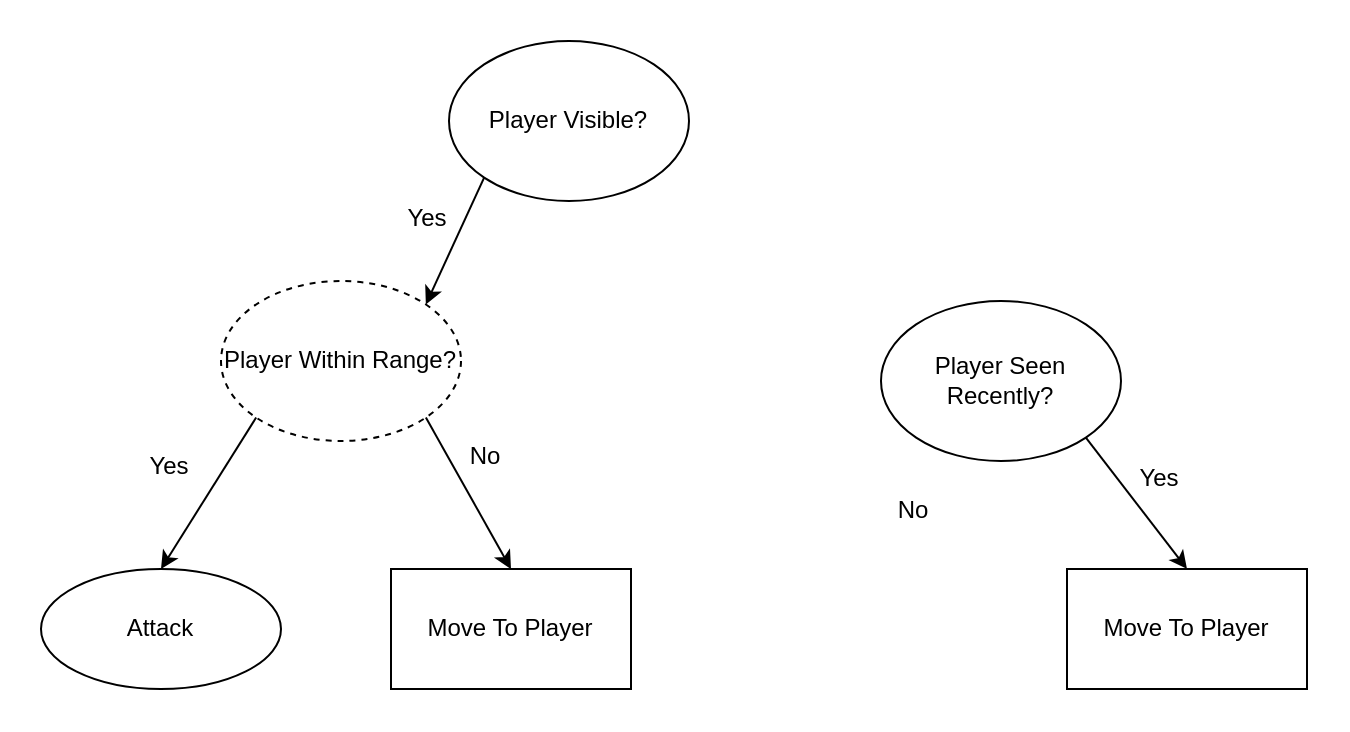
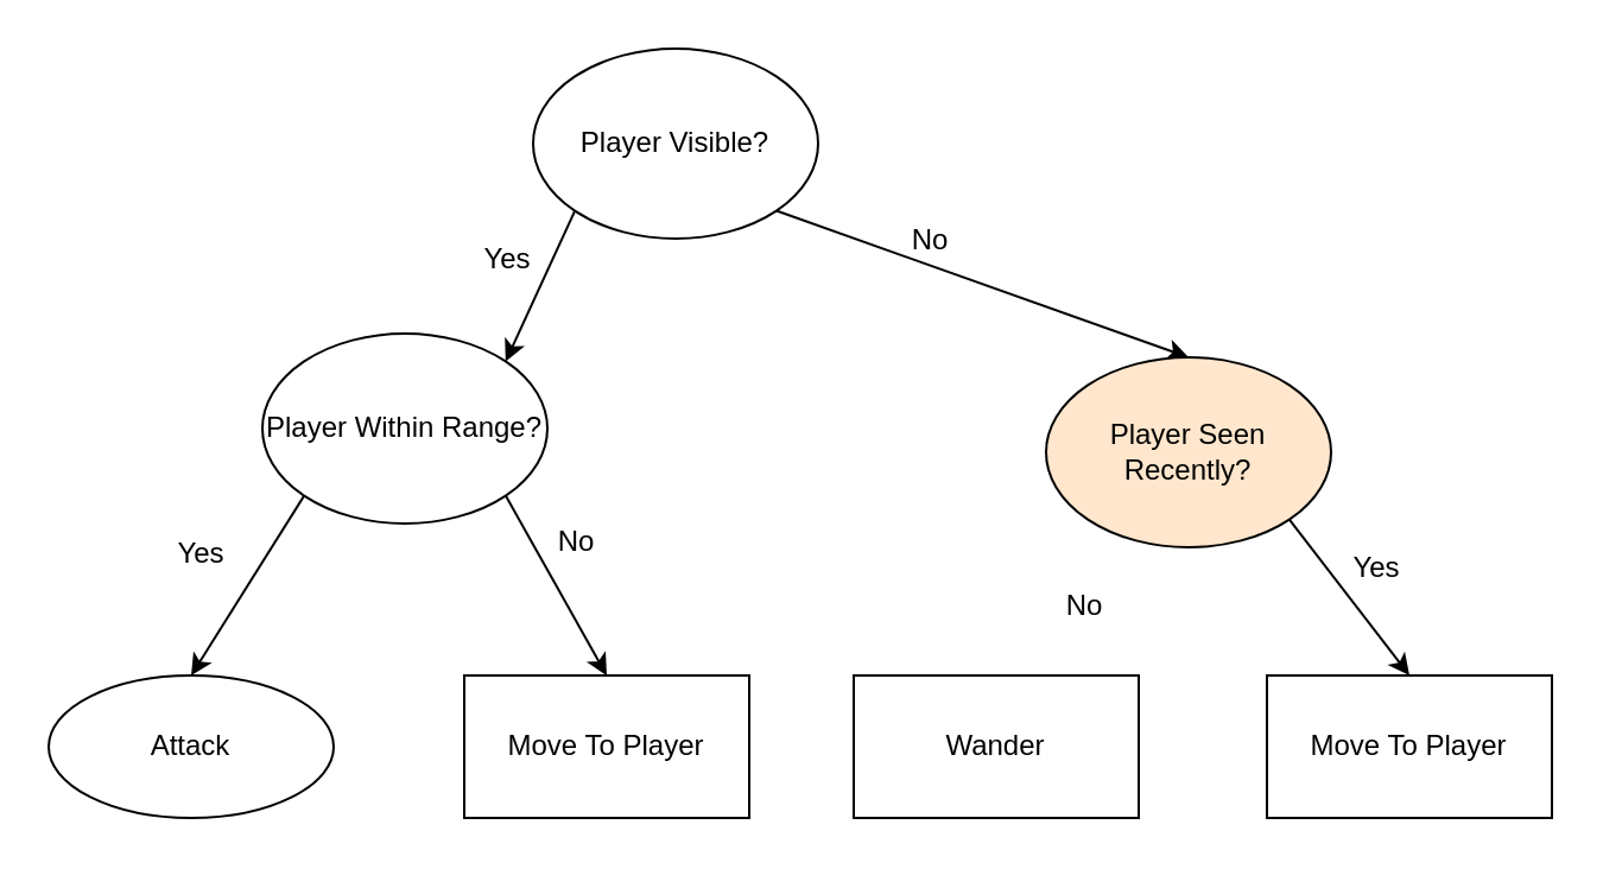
  <mxCell id="0" />
  <mxCell id="1" parent="0" />
  <mxCell id="2" value="Player Visible?" style="ellipse;whiteSpace=wrap;html=1;" parent="1" vertex="1"><mxGeometry x="224" y="20" width="120" height="80" as="geometry" /></mxCell>
- <mxCell id="5" value="Player Within Range?" style="ellipse;whiteSpace=wrap;html=1;dashed=1;" parent="1" vertex="1"><mxGeometry x="110" y="140" width="120" height="80" as="geometry" /></mxCell>
+ <mxCell id="3" value="" style="endArrow=classic;html=1;exitX=1;exitY=1;exitDx=0;exitDy=0;entryX=0.5;entryY=0;entryDx=0;entryDy=0;" parent="1" source="2" target="15" edge="1"><mxGeometry width="50" height="50" relative="1" as="geometry"><mxPoint x="352" y="452" as="sourcePoint" /><mxPoint x="407" y="139" as="targetPoint" /></mxGeometry></mxCell>
+ <mxCell id="4" value="No" style="text;html=1;align=center;verticalAlign=middle;resizable=0;points=[];" vertex="1" connectable="0" parent="3"><mxGeometry x="-0.538" y="-2" relative="1" as="geometry"><mxPoint x="23.73" y="-4.57" as="offset" /></mxGeometry></mxCell>
+ <mxCell id="5" value="Player Within Range?" style="ellipse;whiteSpace=wrap;html=1;" parent="1" vertex="1"><mxGeometry x="110" y="140" width="120" height="80" as="geometry" /></mxCell>
  <mxCell id="6" value="" style="endArrow=classic;html=1;exitX=0;exitY=1;exitDx=0;exitDy=0;entryX=1;entryY=0;entryDx=0;entryDy=0;" parent="1" source="2" target="5" edge="1"><mxGeometry width="50" height="50" relative="1" as="geometry"><mxPoint x="351" y="452" as="sourcePoint" /><mxPoint x="401" y="402" as="targetPoint" /></mxGeometry></mxCell>
  <mxCell id="7" value="Yes" style="text;html=1;align=center;verticalAlign=middle;resizable=0;points=[];" vertex="1" connectable="0" parent="6"><mxGeometry x="-0.293" y="-1" relative="1" as="geometry"><mxPoint x="-18.15" y="-2.01" as="offset" /></mxGeometry></mxCell>
+ <mxCell id="8" value="Wander" style="rounded=0;whiteSpace=wrap;html=1;" parent="1" vertex="1"><mxGeometry x="359" y="284" width="120" height="60" as="geometry" /></mxCell>
  <mxCell id="9" value="" style="endArrow=classic;html=1;exitX=0;exitY=1;exitDx=0;exitDy=0;entryX=0.5;entryY=0;entryDx=0;entryDy=0;" parent="1" source="5" target="11" edge="1"><mxGeometry width="50" height="50" relative="1" as="geometry"><mxPoint x="351" y="452" as="sourcePoint" /><mxPoint x="401" y="402" as="targetPoint" /></mxGeometry></mxCell>
  <mxCell id="10" value="Yes" style="text;html=1;align=center;verticalAlign=middle;resizable=0;points=[];" vertex="1" connectable="0" parent="9"><mxGeometry x="-0.315" relative="1" as="geometry"><mxPoint x="-27.14" y="-2.1" as="offset" /></mxGeometry></mxCell>
  <mxCell id="11" value="Attack" style="ellipse;whiteSpace=wrap;html=1;" parent="1" vertex="1"><mxGeometry x="20" y="284" width="120" height="60" as="geometry" /></mxCell>
  <mxCell id="12" value="Move To Player" style="rounded=0;whiteSpace=wrap;html=1;" parent="1" vertex="1"><mxGeometry x="195" y="284" width="120" height="60" as="geometry" /></mxCell>
  <mxCell id="13" value="" style="endArrow=classic;html=1;exitX=1;exitY=1;exitDx=0;exitDy=0;entryX=0.5;entryY=0;entryDx=0;entryDy=0;" parent="1" source="5" target="12" edge="1"><mxGeometry width="50" height="50" relative="1" as="geometry"><mxPoint x="351" y="452" as="sourcePoint" /><mxPoint x="401" y="402" as="targetPoint" /></mxGeometry></mxCell>
  <mxCell id="14" value="No" style="text;html=1;align=center;verticalAlign=middle;resizable=0;points=[];" vertex="1" connectable="0" parent="13"><mxGeometry x="-0.454" y="-1" relative="1" as="geometry"><mxPoint x="18.3" y="-2.57" as="offset" /></mxGeometry></mxCell>
- <mxCell id="15" value="Player Seen Recently?" style="ellipse;whiteSpace=wrap;html=1;" vertex="1" parent="1"><mxGeometry x="440" y="150" width="120" height="80" as="geometry" /></mxCell>
+ <mxCell id="15" value="Player Seen Recently?" style="ellipse;whiteSpace=wrap;html=1;fillColor=#ffe6cc;" vertex="1" parent="1"><mxGeometry x="440" y="150" width="120" height="80" as="geometry" /></mxCell>
  <mxCell id="16" value="Move To Player" style="rounded=0;whiteSpace=wrap;html=1;" vertex="1" parent="1"><mxGeometry x="533" y="284" width="120" height="60" as="geometry" /></mxCell>
  <mxCell id="17" value="" style="endArrow=classic;html=1;exitX=1;exitY=1;exitDx=0;exitDy=0;entryX=0.5;entryY=0;entryDx=0;entryDy=0;" edge="1" parent="1" source="15" target="16"><mxGeometry width="50" height="50" relative="1" as="geometry"><mxPoint x="315" y="358" as="sourcePoint" /><mxPoint x="365" y="308" as="targetPoint" /></mxGeometry></mxCell>
  <mxCell id="18" value="Yes" style="text;html=1;align=center;verticalAlign=middle;resizable=0;points=[];" vertex="1" connectable="0" parent="17"><mxGeometry x="-0.509" y="2" relative="1" as="geometry"><mxPoint x="22.79" y="5.09" as="offset" /></mxGeometry></mxCell>
  <mxCell id="19" value="No" style="text;html=1;align=center;verticalAlign=middle;resizable=0;points=[];autosize=1;" vertex="1" parent="1"><mxGeometry x="443" y="246" width="25" height="18" as="geometry" /></mxCell>
